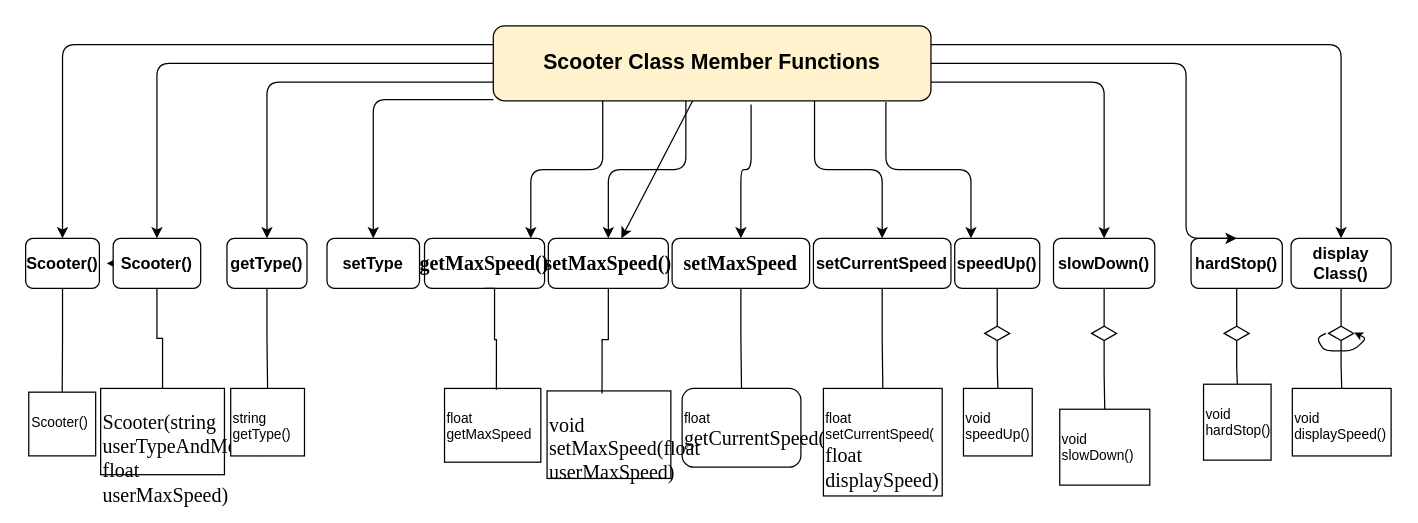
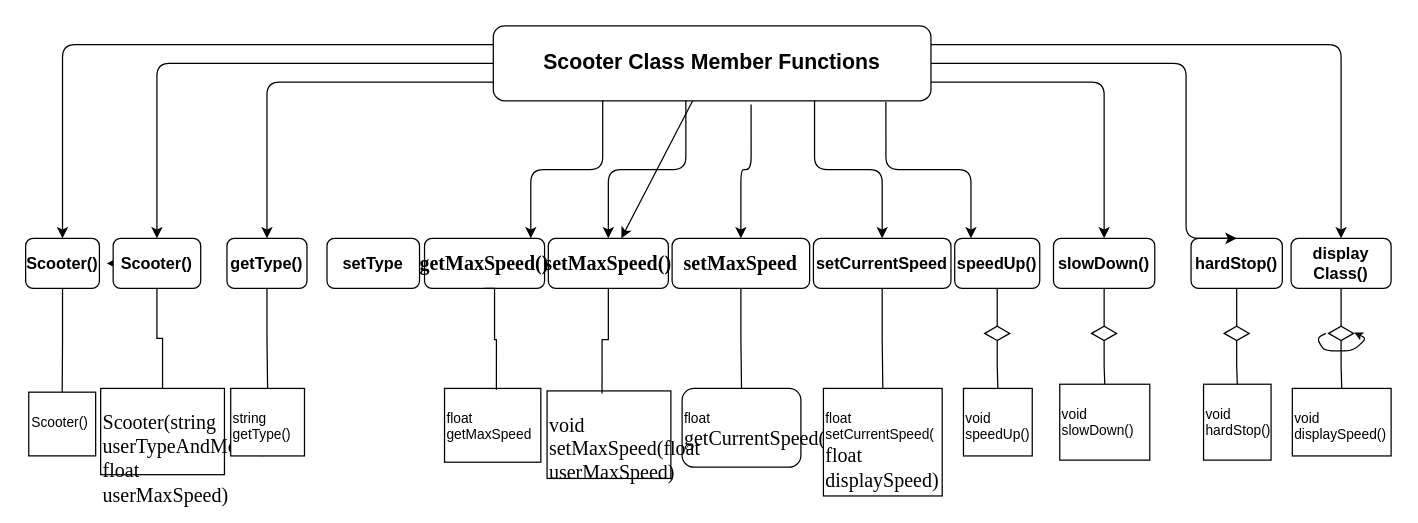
  <mxCell id="0" />
  <mxCell id="1" parent="0" />
  <mxCell id="2" style="edgeStyle=orthogonalEdgeStyle;html=1;strokeColor=#000000;exitX=0;exitY=0.5;exitDx=0;exitDy=0;entryX=0.5;entryY=0;entryDx=0;entryDy=0;" parent="1" source="8" target="11" edge="1"><mxGeometry relative="1" as="geometry"><mxPoint x="385" y="54" as="sourcePoint" /><mxPoint x="135" y="154" as="targetPoint" /></mxGeometry></mxCell>
  <mxCell id="3" style="edgeStyle=orthogonalEdgeStyle;html=1;strokeColor=#000000;exitX=0.897;exitY=1.017;exitDx=0;exitDy=0;exitPerimeter=0;" parent="1" source="8" target="20" edge="1"><mxGeometry relative="1" as="geometry"><mxPoint x="746" y="129" as="sourcePoint" /><Array as="points"><mxPoint x="708" y="135" /><mxPoint x="776" y="135" /></Array></mxGeometry></mxCell>
  <mxCell id="4" style="edgeStyle=orthogonalEdgeStyle;html=1;exitX=0;exitY=0.75;exitDx=0;exitDy=0;strokeColor=#000000;entryX=0.5;entryY=0;entryDx=0;entryDy=0;" parent="1" source="8" target="14" edge="1"><mxGeometry relative="1" as="geometry" /></mxCell>
- <mxCell id="5" style="edgeStyle=orthogonalEdgeStyle;html=1;strokeColor=#000000;" parent="1" source="8" target="24" edge="1"><mxGeometry relative="1" as="geometry"><mxPoint x="437" y="100" as="sourcePoint" /><Array as="points"><mxPoint x="298" y="79" /></Array></mxGeometry></mxCell>
  <mxCell id="6" style="edgeStyle=orthogonalEdgeStyle;html=1;exitX=0.589;exitY=1.05;exitDx=0;exitDy=0;strokeColor=#000000;exitPerimeter=0;" parent="1" source="8" target="17" edge="1"><mxGeometry relative="1" as="geometry" /></mxCell>
  <mxCell id="7" value="" style="edgeStyle=none;html=1;" edge="1" parent="1" source="8" target="41"><mxGeometry relative="1" as="geometry" /></mxCell>
- <mxCell id="8" value="&lt;p class=&quot;MsoNormal&quot; style=&quot;font-size: 17px;&quot;&gt;Scooter Class Member Functions&lt;/p&gt;" style="rounded=1;whiteSpace=wrap;html=1;fillStyle=auto;strokeColor=#000000;fontColor=#000000;fillColor=#fff2cc;fontSize=17;fontStyle=1;" parent="1" vertex="1"><mxGeometry x="394" y="20" width="350" height="60" as="geometry" /></mxCell>
+ <mxCell id="8" value="&lt;p class=&quot;MsoNormal&quot; style=&quot;font-size: 17px;&quot;&gt;Scooter Class Member Functions&lt;/p&gt;" style="rounded=1;whiteSpace=wrap;html=1;fillStyle=auto;strokeColor=#000000;fontColor=#000000;fillColor=#ffffff;fontSize=17;fontStyle=1" parent="1" vertex="1"><mxGeometry x="394" y="20" width="350" height="60" as="geometry" /></mxCell>
  <mxCell id="9" style="rounded=0;orthogonalLoop=1;jettySize=auto;html=1;fontSize=17;fontColor=#000000;startArrow=none;edgeStyle=orthogonalEdgeStyle;startFill=0;endArrow=none;endFill=0;strokeColor=#000000;" parent="1" source="11" target="12" edge="1"><mxGeometry relative="1" as="geometry"><mxPoint x="124.5" y="272" as="sourcePoint" /></mxGeometry></mxCell>
  <mxCell id="10" value="" style="edgeStyle=none;html=1;" parent="1" source="11" edge="1"><mxGeometry relative="1" as="geometry"><mxPoint x="85" y="210" as="targetPoint" /></mxGeometry></mxCell>
  <mxCell id="11" value="Scooter()" style="rounded=1;whiteSpace=wrap;html=1;fillStyle=auto;strokeColor=#000000;fontColor=#000000;fillColor=#ffffff;fontSize=13;fontStyle=1" parent="1" vertex="1"><mxGeometry x="90" y="190" width="70" height="40" as="geometry" /></mxCell>
  <mxCell id="12" value="&lt;p class=&quot;MsoNormal&quot;&gt;&lt;/p&gt;&lt;span class=&quot;notion-enable-hover&quot;&gt;&lt;span style=&quot;font-size:12.0pt;font-family:Consolas;mso-fareast-font-family:&amp;quot;Times New Roman&amp;quot;;&lt;br/&gt;mso-bidi-font-family:&amp;quot;Times New Roman&amp;quot;;mso-ansi-language:EN-US;mso-fareast-language:&lt;br/&gt;EN-US;mso-bidi-language:AR-SA&quot;&gt;Scooter(string userTypeAndModel, float&lt;br/&gt;userMaxSpeed)&lt;/span&gt;&lt;/span&gt;&lt;span&gt;&lt;br&gt;&lt;/span&gt;" style="rounded=0;whiteSpace=wrap;html=1;fillStyle=auto;strokeColor=#000000;fontSize=11;fontColor=#000000;fillColor=#ffffff;align=left;verticalAlign=top;" parent="1" vertex="1"><mxGeometry x="80" y="310" width="99" height="69" as="geometry" /></mxCell>
  <mxCell id="13" style="rounded=0;orthogonalLoop=1;jettySize=auto;html=1;fontSize=17;fontColor=#000000;startArrow=none;edgeStyle=orthogonalEdgeStyle;startFill=0;endArrow=none;endFill=0;strokeColor=#000000;" parent="1" source="14" target="15" edge="1"><mxGeometry relative="1" as="geometry"><mxPoint x="213" y="272" as="sourcePoint" /></mxGeometry></mxCell>
  <mxCell id="14" value="getType()" style="rounded=1;whiteSpace=wrap;html=1;fillStyle=auto;strokeColor=#000000;fontColor=#000000;fillColor=#ffffff;fontSize=13;fontStyle=1" parent="1" vertex="1"><mxGeometry x="181" y="190" width="64" height="40" as="geometry" /></mxCell>
  <mxCell id="15" value="&lt;p class=&quot;MsoNormal&quot;&gt;&lt;/p&gt;string&lt;br&gt;&lt;span&gt;getType()&lt;br&gt;&lt;/span&gt;" style="rounded=0;whiteSpace=wrap;html=1;fillStyle=auto;strokeColor=#000000;fontSize=11;fontColor=#000000;fillColor=#ffffff;align=left;verticalAlign=top;" parent="1" vertex="1"><mxGeometry x="184" y="310" width="59" height="54" as="geometry" /></mxCell>
  <mxCell id="16" style="rounded=0;orthogonalLoop=1;jettySize=auto;html=1;exitX=0.5;exitY=1;exitDx=0;exitDy=0;fontSize=17;fontColor=#000000;startArrow=none;edgeStyle=orthogonalEdgeStyle;startFill=0;endArrow=none;endFill=0;strokeColor=#000000;" parent="1" source="17" target="18" edge="1"><mxGeometry relative="1" as="geometry"><mxPoint x="592" y="272" as="sourcePoint" /></mxGeometry></mxCell>
  <mxCell id="17" value="&lt;span style=&quot;font-size:12.0pt;font-family:&amp;quot;Times New Roman&amp;quot;,serif;&lt;br/&gt;mso-fareast-font-family:&amp;quot;Times New Roman&amp;quot;;mso-ansi-language:EN-US;mso-fareast-language:&lt;br/&gt;EN-US;mso-bidi-language:AR-SA&quot;&gt;setMaxSpeed&lt;/span&gt;" style="rounded=1;whiteSpace=wrap;html=1;fillStyle=auto;strokeColor=#000000;fontColor=#000000;fillColor=#ffffff;fontSize=13;fontStyle=1" parent="1" vertex="1"><mxGeometry x="537" y="190" width="110" height="40" as="geometry" /></mxCell>
  <mxCell id="18" value="&lt;p class=&quot;MsoNormal&quot;&gt;&lt;/p&gt;float&lt;br&gt;&lt;span style=&quot;font-size:12.0pt;font-family:&amp;quot;Times New Roman&amp;quot;,serif;&lt;br/&gt;mso-fareast-font-family:&amp;quot;Times New Roman&amp;quot;;mso-ansi-language:EN-US;mso-fareast-language:&lt;br/&gt;EN-US;mso-bidi-language:AR-SA&quot;&gt;getCurrentSpeed()&lt;/span&gt;&lt;span&gt;&lt;br&gt;&lt;/span&gt;" style="whiteSpace=wrap;html=1;fillStyle=auto;strokeColor=#000000;fontSize=11;fontColor=#000000;fillColor=#ffffff;align=left;verticalAlign=top;rounded=1;" parent="1" vertex="1"><mxGeometry x="545" y="310" width="95" height="63" as="geometry" /></mxCell>
  <mxCell id="19" style="rounded=0;orthogonalLoop=1;jettySize=auto;html=1;exitX=0.5;exitY=1;exitDx=0;exitDy=0;fontSize=17;fontColor=#000000;startArrow=none;edgeStyle=orthogonalEdgeStyle;startFill=0;endArrow=none;endFill=0;strokeColor=#000000;" parent="1" source="23" target="21" edge="1"><mxGeometry relative="1" as="geometry" /></mxCell>
  <mxCell id="20" value="speedUp()" style="rounded=1;whiteSpace=wrap;html=1;fillStyle=auto;strokeColor=#000000;fontColor=#000000;fillColor=#ffffff;fontSize=13;fontStyle=1" parent="1" vertex="1"><mxGeometry x="763" y="190" width="68" height="40" as="geometry" /></mxCell>
  <mxCell id="21" value="&lt;p class=&quot;MsoNormal&quot;&gt;&lt;/p&gt;void&lt;br&gt;&lt;span&gt;speedUp&lt;/span&gt;()&lt;span&gt;&lt;br&gt;&lt;/span&gt;" style="rounded=0;whiteSpace=wrap;html=1;fillStyle=auto;strokeColor=#000000;fontSize=11;fontColor=#000000;fillColor=#ffffff;align=left;verticalAlign=top;" parent="1" vertex="1"><mxGeometry x="770" y="310" width="55" height="54" as="geometry" /></mxCell>
  <mxCell id="22" value="" style="rounded=0;orthogonalLoop=1;jettySize=auto;html=1;exitX=0.5;exitY=1;exitDx=0;exitDy=0;fontSize=17;fontColor=#000000;endArrow=none;edgeStyle=orthogonalEdgeStyle;startArrow=none;startFill=0;endFill=0;strokeColor=#000000;" parent="1" source="20" target="23" edge="1"><mxGeometry relative="1" as="geometry"><mxPoint x="849" y="230" as="sourcePoint" /><mxPoint x="858" y="310" as="targetPoint" /></mxGeometry></mxCell>
  <mxCell id="23" value="" style="html=1;whiteSpace=wrap;aspect=fixed;shape=isoRectangle;fillStyle=auto;strokeColor=#000000;fontSize=17;fontColor=#000000;fillColor=#ffffff;" parent="1" vertex="1"><mxGeometry x="787" y="260" width="20" height="12" as="geometry" /></mxCell>
  <mxCell id="24" value="setType&lt;br&gt;" style="rounded=1;whiteSpace=wrap;html=1;fillStyle=auto;strokeColor=#000000;fontColor=#000000;fillColor=#ffffff;fontSize=13;fontStyle=1" parent="1" vertex="1"><mxGeometry x="261" y="190" width="74" height="40" as="geometry" /></mxCell>
  <mxCell id="25" style="edgeStyle=orthogonalEdgeStyle;html=1;exitX=0;exitY=0.25;exitDx=0;exitDy=0;entryX=0.5;entryY=0;entryDx=0;entryDy=0;strokeColor=#000000;" parent="1" source="8" target="26" edge="1"><mxGeometry relative="1" as="geometry"><mxPoint x="264" y="35" as="sourcePoint" /></mxGeometry></mxCell>
  <mxCell id="26" value="Scooter()" style="rounded=1;whiteSpace=wrap;html=1;fillStyle=auto;strokeColor=#000000;fontColor=#000000;fillColor=#ffffff;fontSize=13;fontStyle=1" parent="1" vertex="1"><mxGeometry x="20" y="190" width="59" height="40" as="geometry" /></mxCell>
  <mxCell id="27" value="&lt;p class=&quot;MsoNormal&quot;&gt;&lt;/p&gt;Scooter()&lt;span&gt;&lt;br&gt;&lt;/span&gt;" style="rounded=0;whiteSpace=wrap;html=1;fillStyle=auto;strokeColor=#000000;fontSize=11;fontColor=#000000;fillColor=#ffffff;align=left;verticalAlign=top;" parent="1" vertex="1"><mxGeometry x="22.5" y="313" width="53.5" height="50.95" as="geometry" /></mxCell>
  <mxCell id="28" value="" style="rounded=0;orthogonalLoop=1;jettySize=auto;html=1;exitX=0.5;exitY=1;exitDx=0;exitDy=0;fontSize=17;fontColor=#000000;endArrow=none;edgeStyle=orthogonalEdgeStyle;startArrow=none;startFill=0;endFill=0;strokeColor=#000000;entryX=0.5;entryY=0;entryDx=0;entryDy=0;" parent="1" source="26" target="27" edge="1"><mxGeometry relative="1" as="geometry"><mxPoint x="134.5" y="230" as="sourcePoint" /><mxPoint x="49.5" y="260" as="targetPoint" /></mxGeometry></mxCell>
  <mxCell id="29" style="edgeStyle=orthogonalEdgeStyle;html=1;exitX=1;exitY=0.25;exitDx=0;exitDy=0;strokeColor=#000000;" parent="1" target="31" edge="1" source="8"><mxGeometry relative="1" as="geometry"><mxPoint x="881" y="35" as="sourcePoint" /></mxGeometry></mxCell>
  <mxCell id="30" style="rounded=0;orthogonalLoop=1;jettySize=auto;html=1;exitX=0.5;exitY=1;exitDx=0;exitDy=0;fontSize=17;fontColor=#000000;startArrow=none;edgeStyle=orthogonalEdgeStyle;startFill=0;endArrow=none;endFill=0;strokeColor=#000000;" parent="1" source="35" target="32" edge="1"><mxGeometry relative="1" as="geometry" /></mxCell>
  <mxCell id="31" value="display&lt;br&gt;Class()" style="rounded=1;whiteSpace=wrap;html=1;fillStyle=auto;strokeColor=#000000;fontColor=#000000;fillColor=#ffffff;fontSize=13;fontStyle=1" parent="1" vertex="1"><mxGeometry x="1032" y="190" width="80" height="40" as="geometry" /></mxCell>
  <mxCell id="32" value="&lt;p class=&quot;MsoNormal&quot;&gt;&lt;/p&gt;void&lt;br&gt;displaySpeed()&lt;span&gt;&lt;br&gt;&lt;/span&gt;" style="rounded=0;whiteSpace=wrap;html=1;fillStyle=auto;strokeColor=#000000;fontSize=11;fontColor=#000000;fillColor=#ffffff;align=left;verticalAlign=top;" parent="1" vertex="1"><mxGeometry x="1033" y="310" width="79" height="54" as="geometry" /></mxCell>
  <mxCell id="33" value="" style="endArrow=classic;html=1;rounded=1;strokeWidth=1;fontSize=17;fontColor=#000000;startSize=6;endSize=4;entryX=1.026;entryY=0.435;entryDx=0;entryDy=0;entryPerimeter=0;exitX=-0.109;exitY=0.496;exitDx=0;exitDy=0;exitPerimeter=0;strokeColor=#000000;" parent="1" source="35" target="35" edge="1"><mxGeometry width="50" height="50" relative="1" as="geometry"><mxPoint x="1032" y="280" as="sourcePoint" /><mxPoint x="1122" y="260" as="targetPoint" /><Array as="points"><mxPoint x="1052" y="270" /><mxPoint x="1059" y="280" /><mxPoint x="1082" y="280" /><mxPoint x="1092" y="270" /></Array></mxGeometry></mxCell>
  <mxCell id="34" value="" style="rounded=0;orthogonalLoop=1;jettySize=auto;html=1;exitX=0.5;exitY=1;exitDx=0;exitDy=0;fontSize=17;fontColor=#000000;endArrow=none;edgeStyle=orthogonalEdgeStyle;startArrow=none;startFill=0;endFill=0;strokeColor=#000000;" parent="1" source="31" target="35" edge="1"><mxGeometry relative="1" as="geometry"><mxPoint x="1124" y="230" as="sourcePoint" /><mxPoint x="1133" y="310" as="targetPoint" /></mxGeometry></mxCell>
  <mxCell id="35" value="" style="html=1;whiteSpace=wrap;aspect=fixed;shape=isoRectangle;fillStyle=auto;strokeColor=#000000;fontSize=17;fontColor=#000000;fillColor=#ffffff;" parent="1" vertex="1"><mxGeometry x="1062" y="260" width="20" height="12" as="geometry" /></mxCell>
  <mxCell id="36" style="edgeStyle=orthogonalEdgeStyle;html=1;strokeColor=#000000;exitX=0.25;exitY=1;exitDx=0;exitDy=0;" parent="1" source="8" target="37" edge="1"><mxGeometry relative="1" as="geometry"><mxPoint x="558" y="131" as="sourcePoint" /><Array as="points"><mxPoint x="482" y="135" /><mxPoint x="424" y="135" /></Array></mxGeometry></mxCell>
  <mxCell id="37" value="&lt;span class=&quot;notion-enable-hover&quot;&gt;&lt;span style=&quot;font-size:12.0pt;font-family:Consolas;mso-fareast-font-family:&amp;quot;Times New Roman&amp;quot;;&lt;br/&gt;mso-bidi-font-family:&amp;quot;Times New Roman&amp;quot;;mso-ansi-language:EN-US;mso-fareast-language:&lt;br/&gt;EN-US;mso-bidi-language:AR-SA&quot;&gt;getMaxSpeed()&lt;br&gt;&lt;/span&gt;&lt;/span&gt;" style="rounded=1;whiteSpace=wrap;html=1;fillStyle=auto;strokeColor=#000000;fontColor=#000000;fillColor=#ffffff;fontSize=13;fontStyle=1" parent="1" vertex="1"><mxGeometry x="339" y="190" width="96" height="40" as="geometry" /></mxCell>
  <mxCell id="38" value="&lt;p class=&quot;MsoNormal&quot;&gt;&lt;/p&gt;float&lt;br&gt;getMaxSpeed" style="rounded=0;whiteSpace=wrap;html=1;fillStyle=auto;strokeColor=#000000;fontSize=11;fontColor=#000000;fillColor=#ffffff;align=left;verticalAlign=top;" parent="1" vertex="1"><mxGeometry x="355" y="310" width="77" height="59" as="geometry" /></mxCell>
  <mxCell id="39" style="rounded=0;orthogonalLoop=1;jettySize=auto;html=1;exitX=0.5;exitY=1;exitDx=0;exitDy=0;fontSize=17;fontColor=#000000;startArrow=none;edgeStyle=orthogonalEdgeStyle;startFill=0;endArrow=none;endFill=0;strokeColor=#000000;" parent="1" source="37" edge="1"><mxGeometry relative="1" as="geometry"><mxPoint x="396.471" y="311" as="targetPoint" /><mxPoint x="396" y="273" as="sourcePoint" /><Array as="points"><mxPoint x="395" y="271" /><mxPoint x="397" y="271" /></Array></mxGeometry></mxCell>
  <mxCell id="40" style="edgeStyle=orthogonalEdgeStyle;html=1;strokeColor=#000000;exitX=0.44;exitY=1;exitDx=0;exitDy=0;exitPerimeter=0;" parent="1" source="8" target="41" edge="1"><mxGeometry relative="1" as="geometry"><mxPoint x="650.3" y="80.36" as="sourcePoint" /><mxPoint x="614.059" y="190" as="targetPoint" /></mxGeometry></mxCell>
  <mxCell id="41" value="&lt;span style=&quot;font-size:12.0pt;font-family:&amp;quot;Times New Roman&amp;quot;,serif;&lt;br/&gt;mso-fareast-font-family:&amp;quot;Times New Roman&amp;quot;;mso-ansi-language:EN-US;mso-fareast-language:&lt;br/&gt;EN-US;mso-bidi-language:AR-SA&quot;&gt;setMaxSpeed()&lt;/span&gt;" style="rounded=1;whiteSpace=wrap;html=1;fillStyle=auto;strokeColor=#000000;fontColor=#000000;fillColor=#ffffff;fontSize=13;fontStyle=1" parent="1" vertex="1"><mxGeometry x="438" y="190" width="96" height="40" as="geometry" /></mxCell>
  <mxCell id="42" value="&lt;p class=&quot;MsoNormal&quot;&gt;&lt;/p&gt;&lt;span style=&quot;font-size:12.0pt;font-family:&amp;quot;Times New Roman&amp;quot;,serif;&lt;br/&gt;mso-fareast-font-family:&amp;quot;Times New Roman&amp;quot;;mso-ansi-language:EN-US;mso-fareast-language:&lt;br/&gt;EN-US;mso-bidi-language:AR-SA&quot;&gt;void&lt;br&gt;setMaxSpeed(float userMaxSpeed)&lt;/span&gt;" style="rounded=0;whiteSpace=wrap;html=1;fillStyle=auto;strokeColor=#000000;fontSize=11;fontColor=#000000;fillColor=#ffffff;align=left;verticalAlign=top;" parent="1" vertex="1"><mxGeometry x="437" y="312" width="99" height="70" as="geometry" /></mxCell>
  <mxCell id="43" style="rounded=0;orthogonalLoop=1;jettySize=auto;html=1;fontSize=17;fontColor=#000000;startArrow=none;edgeStyle=orthogonalEdgeStyle;startFill=0;endArrow=none;endFill=0;strokeColor=#000000;entryX=0.444;entryY=0.029;entryDx=0;entryDy=0;entryPerimeter=0;" parent="1" source="41" edge="1" target="42"><mxGeometry relative="1" as="geometry"><mxPoint x="487.471" y="311" as="targetPoint" /><mxPoint x="487" y="273" as="sourcePoint" /></mxGeometry></mxCell>
  <mxCell id="44" style="edgeStyle=orthogonalEdgeStyle;html=1;strokeColor=#000000;exitX=0.734;exitY=1;exitDx=0;exitDy=0;exitPerimeter=0;" edge="1" target="46" parent="1" source="8"><mxGeometry relative="1" as="geometry"><mxPoint x="682" y="77" as="sourcePoint" /></mxGeometry></mxCell>
  <mxCell id="45" style="rounded=0;orthogonalLoop=1;jettySize=auto;html=1;exitX=0.5;exitY=1;exitDx=0;exitDy=0;fontSize=17;fontColor=#000000;startArrow=none;edgeStyle=orthogonalEdgeStyle;startFill=0;endArrow=none;endFill=0;strokeColor=#000000;" edge="1" source="46" target="47" parent="1"><mxGeometry relative="1" as="geometry"><mxPoint x="705" y="272" as="sourcePoint" /></mxGeometry></mxCell>
  <mxCell id="46" value="&lt;span&gt;setCurrentSpeed&lt;/span&gt;" style="rounded=1;whiteSpace=wrap;html=1;fillStyle=auto;strokeColor=#000000;fontColor=#000000;fillColor=#ffffff;fontSize=13;fontStyle=1" vertex="1" parent="1"><mxGeometry x="650" y="190" width="110" height="40" as="geometry" /></mxCell>
  <mxCell id="47" value="&lt;p class=&quot;MsoNormal&quot;&gt;&lt;/p&gt;float&lt;br&gt;&lt;span&gt;setCurrentSpeed(&lt;br&gt;&lt;/span&gt;&lt;span style=&quot;font-size:12.0pt;font-family:&amp;quot;Times New Roman&amp;quot;,serif;&lt;br/&gt;mso-fareast-font-family:&amp;quot;Times New Roman&amp;quot;;mso-ansi-language:EN-US;mso-fareast-language:&lt;br/&gt;EN-US;mso-bidi-language:AR-SA&quot;&gt;float displaySpeed)&amp;nbsp;&lt;/span&gt;&lt;span&gt;&lt;br&gt;&lt;/span&gt;" style="rounded=0;whiteSpace=wrap;html=1;fillStyle=auto;strokeColor=#000000;fontSize=11;fontColor=#000000;fillColor=#ffffff;align=left;verticalAlign=top;" vertex="1" parent="1"><mxGeometry x="658" y="310" width="95" height="86" as="geometry" /></mxCell>
  <mxCell id="48" style="rounded=0;orthogonalLoop=1;jettySize=auto;html=1;exitX=0.5;exitY=1;exitDx=0;exitDy=0;fontSize=17;fontColor=#000000;startArrow=none;edgeStyle=orthogonalEdgeStyle;startFill=0;endArrow=none;endFill=0;strokeColor=#000000;" edge="1" source="52" target="50" parent="1"><mxGeometry relative="1" as="geometry" /></mxCell>
  <mxCell id="49" value="slowDown()" style="rounded=1;whiteSpace=wrap;html=1;fillStyle=auto;strokeColor=#000000;fontColor=#000000;fillColor=#ffffff;fontSize=13;fontStyle=1" vertex="1" parent="1"><mxGeometry x="842" y="190" width="81" height="40" as="geometry" /></mxCell>
- <mxCell id="50" value="&lt;p class=&quot;MsoNormal&quot;&gt;&lt;/p&gt;void&lt;br&gt;&lt;span&gt;slowDown&lt;/span&gt;()&lt;span&gt;&lt;br&gt;&lt;/span&gt;" style="rounded=0;whiteSpace=wrap;html=1;fillStyle=auto;strokeColor=#000000;fontSize=11;fontColor=#000000;fillColor=#ffffff;align=left;verticalAlign=top;direction=south;" vertex="1" parent="1"><mxGeometry x="847" y="326.65" width="72" height="60.7" as="geometry" /></mxCell>
+ <mxCell id="50" value="&lt;p class=&quot;MsoNormal&quot;&gt;&lt;/p&gt;void&lt;br&gt;&lt;span&gt;slowDown&lt;/span&gt;()&lt;span&gt;&lt;br&gt;&lt;/span&gt;" style="rounded=0;whiteSpace=wrap;html=1;fillStyle=auto;strokeColor=#000000;fontSize=11;fontColor=#000000;fillColor=#ffffff;align=left;verticalAlign=top;direction=south;" vertex="1" parent="1"><mxGeometry x="847" y="306.65" width="72" height="60.7" as="geometry" /></mxCell>
  <mxCell id="51" value="" style="rounded=0;orthogonalLoop=1;jettySize=auto;html=1;exitX=0.5;exitY=1;exitDx=0;exitDy=0;fontSize=17;fontColor=#000000;endArrow=none;edgeStyle=orthogonalEdgeStyle;startArrow=none;startFill=0;endFill=0;strokeColor=#000000;" edge="1" source="49" target="52" parent="1"><mxGeometry relative="1" as="geometry"><mxPoint x="934.5" y="230" as="sourcePoint" /><mxPoint x="943.5" y="310" as="targetPoint" /></mxGeometry></mxCell>
  <mxCell id="52" value="" style="html=1;whiteSpace=wrap;aspect=fixed;shape=isoRectangle;fillStyle=auto;strokeColor=#000000;fontSize=17;fontColor=#000000;fillColor=#ffffff;" vertex="1" parent="1"><mxGeometry x="872.5" y="260" width="20" height="12" as="geometry" /></mxCell>
  <mxCell id="53" style="edgeStyle=orthogonalEdgeStyle;html=1;exitX=1;exitY=0.75;exitDx=0;exitDy=0;strokeColor=#000000;entryX=0.5;entryY=0;entryDx=0;entryDy=0;" edge="1" target="49" parent="1" source="8"><mxGeometry relative="1" as="geometry"><mxPoint x="807" y="80" as="sourcePoint" /></mxGeometry></mxCell>
  <mxCell id="54" style="rounded=0;orthogonalLoop=1;jettySize=auto;html=1;exitX=0.5;exitY=1;exitDx=0;exitDy=0;fontSize=17;fontColor=#000000;startArrow=none;edgeStyle=orthogonalEdgeStyle;startFill=0;endArrow=none;endFill=0;strokeColor=#000000;" edge="1" source="58" target="56" parent="1"><mxGeometry relative="1" as="geometry" /></mxCell>
  <mxCell id="55" value="hardStop()" style="rounded=1;whiteSpace=wrap;html=1;fillStyle=auto;strokeColor=#000000;fontColor=#000000;fillColor=#ffffff;fontSize=13;fontStyle=1" vertex="1" parent="1"><mxGeometry x="952" y="190" width="73" height="40" as="geometry" /></mxCell>
  <mxCell id="56" value="&lt;p class=&quot;MsoNormal&quot;&gt;&lt;/p&gt;void&lt;br&gt;&lt;span&gt;hardStop&lt;/span&gt;()&lt;span&gt;&lt;br&gt;&lt;/span&gt;" style="rounded=0;whiteSpace=wrap;html=1;fillStyle=auto;strokeColor=#000000;fontSize=11;fontColor=#000000;fillColor=#ffffff;align=left;verticalAlign=top;direction=south;" vertex="1" parent="1"><mxGeometry x="962" y="306.65" width="54" height="60.7" as="geometry" /></mxCell>
  <mxCell id="57" value="" style="rounded=0;orthogonalLoop=1;jettySize=auto;html=1;exitX=0.5;exitY=1;exitDx=0;exitDy=0;fontSize=17;fontColor=#000000;endArrow=none;edgeStyle=orthogonalEdgeStyle;startArrow=none;startFill=0;endFill=0;strokeColor=#000000;" edge="1" source="55" target="58" parent="1"><mxGeometry relative="1" as="geometry"><mxPoint x="1040.5" y="230" as="sourcePoint" /><mxPoint x="1049.5" y="310" as="targetPoint" /></mxGeometry></mxCell>
  <mxCell id="58" value="" style="html=1;whiteSpace=wrap;aspect=fixed;shape=isoRectangle;fillStyle=auto;strokeColor=#000000;fontSize=17;fontColor=#000000;fillColor=#ffffff;" vertex="1" parent="1"><mxGeometry x="978.5" y="260" width="20" height="12" as="geometry" /></mxCell>
  <mxCell id="59" style="edgeStyle=orthogonalEdgeStyle;html=1;exitX=1;exitY=0.5;exitDx=0;exitDy=0;strokeColor=#000000;entryX=0.5;entryY=0;entryDx=0;entryDy=0;" edge="1" target="55" parent="1" source="8"><mxGeometry relative="1" as="geometry"><mxPoint x="829" y="80" as="sourcePoint" /><Array as="points"><mxPoint x="948" y="50" /><mxPoint x="948" y="190" /></Array></mxGeometry></mxCell>
